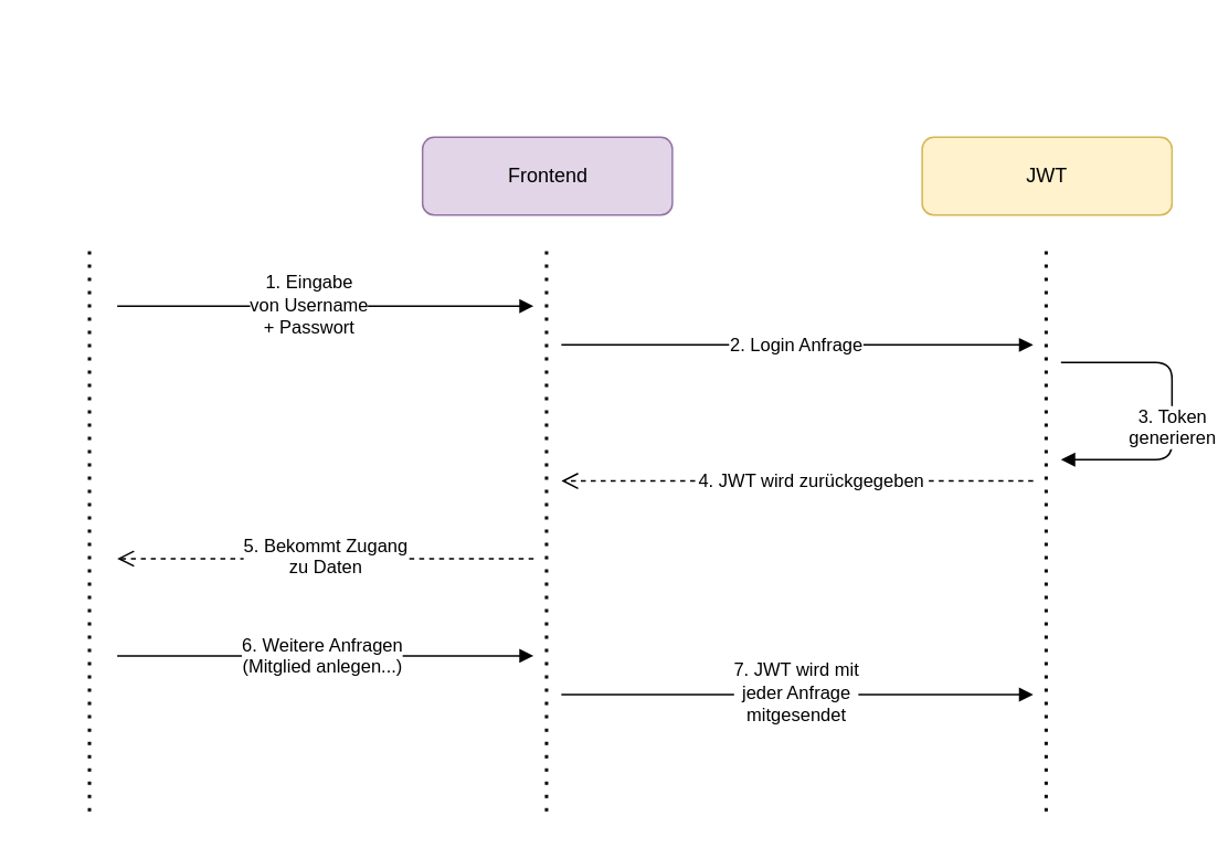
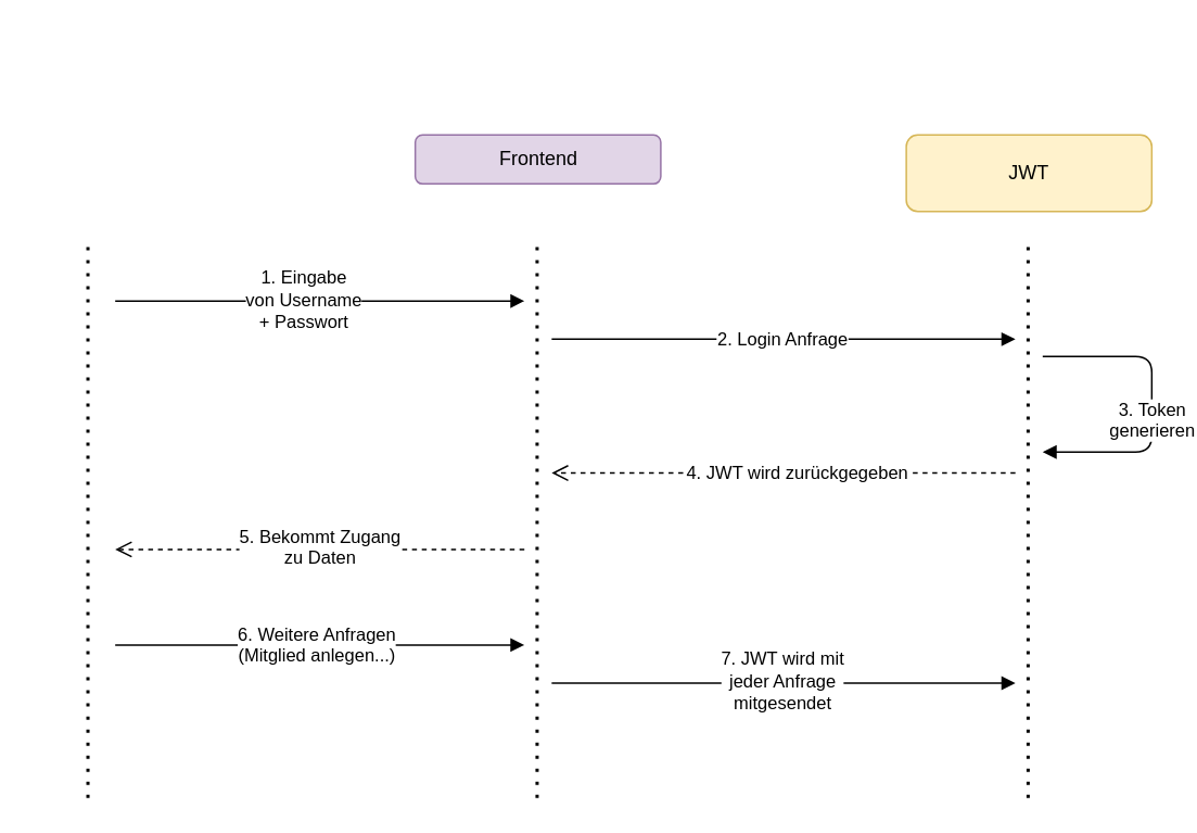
  <mxCell id="0" />
  <mxCell id="1" parent="0" />
  <mxCell id="2" value="" style="group" vertex="1" connectable="0" parent="1"><mxGeometry x="20" y="20" width="686.75" height="469" as="geometry" /></mxCell>
  <mxCell id="3" value="" style="endArrow=none;dashed=1;html=1;dashPattern=1 3;strokeWidth=2;rounded=0;" edge="1" parent="2"><mxGeometry width="50" height="50" relative="1" as="geometry"><mxPoint x="33.5" y="469" as="sourcePoint" /><mxPoint x="33.5" y="128.975" as="targetPoint" /></mxGeometry></mxCell>
- <mxCell id="4" value="Frontend" style="rounded=1;whiteSpace=wrap;html=1;fillColor=#e1d5e7;strokeColor=#9673a6;" vertex="1" parent="2"><mxGeometry x="234.5" y="62.3" width="150.75" height="46.9" as="geometry" /></mxCell>
+ <mxCell id="4" value="Frontend" style="rounded=1;whiteSpace=wrap;html=1;fillColor=#e1d5e7;strokeColor=#9673a6;" vertex="1" parent="2"><mxGeometry x="234.5" y="62.3" width="150.75" height="30" as="geometry" /></mxCell>
  <mxCell id="5" value="JWT" style="rounded=1;whiteSpace=wrap;html=1;fillColor=#fff2cc;strokeColor=#d6b656;" vertex="1" parent="2"><mxGeometry x="536" y="62.3" width="150.75" height="46.9" as="geometry" /></mxCell>
  <mxCell id="6" value="" style="endArrow=none;dashed=1;html=1;dashPattern=1 3;strokeWidth=2;rounded=0;" edge="1" parent="2"><mxGeometry width="50" height="50" relative="1" as="geometry"><mxPoint x="309.305" y="469" as="sourcePoint" /><mxPoint x="309.305" y="128.975" as="targetPoint" /></mxGeometry></mxCell>
  <mxCell id="7" value="" style="endArrow=none;dashed=1;html=1;dashPattern=1 3;strokeWidth=2;rounded=0;" edge="1" parent="2"><mxGeometry width="50" height="50" relative="1" as="geometry"><mxPoint x="610.806" y="469" as="sourcePoint" /><mxPoint x="610.806" y="128.975" as="targetPoint" /></mxGeometry></mxCell>
  <mxCell id="8" value="1. Eingabe&lt;br&gt;von Username&lt;br&gt;+ Passwort" style="html=1;verticalAlign=bottom;endArrow=block;rounded=0;" edge="1" parent="2"><mxGeometry x="-0.077" y="-22" width="80" relative="1" as="geometry"><mxPoint x="50.25" y="164.15" as="sourcePoint" /><mxPoint x="301.5" y="164.15" as="targetPoint" /><mxPoint as="offset" /></mxGeometry></mxCell>
  <mxCell id="9" value="2. Login Anfrage" style="html=1;verticalAlign=bottom;endArrow=block;rounded=0;" edge="1" parent="2"><mxGeometry y="-9" width="80" relative="1" as="geometry"><mxPoint x="318.25" y="187.6" as="sourcePoint" /><mxPoint x="603" y="187.6" as="targetPoint" /><mxPoint as="offset" /></mxGeometry></mxCell>
  <mxCell id="10" value="3. Token&lt;br&gt;generieren" style="html=1;verticalAlign=bottom;endArrow=block;rounded=1;" edge="1" parent="2"><mxGeometry x="0.262" width="80" relative="1" as="geometry"><mxPoint x="619.75" y="198.152" as="sourcePoint" /><mxPoint x="619.75" y="256.778" as="targetPoint" /><Array as="points"><mxPoint x="686.75" y="198.152" /><mxPoint x="686.75" y="256.778" /></Array><mxPoint as="offset" /></mxGeometry></mxCell>
  <mxCell id="11" value="4. JWT wird zurückgegeben" style="html=1;verticalAlign=bottom;endArrow=open;dashed=1;endSize=8;rounded=1;" edge="1" parent="2"><mxGeometry x="-0.059" y="9" relative="1" as="geometry"><mxPoint x="603" y="269.675" as="sourcePoint" /><mxPoint x="318.25" y="269.675" as="targetPoint" /><mxPoint as="offset" /></mxGeometry></mxCell>
  <mxCell id="12" value="5. Bekommt Zugang&lt;br&gt;zu Daten" style="html=1;verticalAlign=bottom;endArrow=open;dashed=1;endSize=8;rounded=1;" edge="1" parent="2"><mxGeometry y="14" relative="1" as="geometry"><mxPoint x="301.5" y="316.575" as="sourcePoint" /><mxPoint x="50.25" y="316.575" as="targetPoint" /><mxPoint as="offset" /></mxGeometry></mxCell>
  <mxCell id="13" value="6. Weitere Anfragen&lt;br&gt;(Mitglied anlegen...)" style="html=1;verticalAlign=bottom;endArrow=block;rounded=1;" edge="1" parent="2"><mxGeometry x="-0.013" y="-16" width="80" relative="1" as="geometry"><mxPoint x="50.25" y="375.2" as="sourcePoint" /><mxPoint x="301.5" y="375.2" as="targetPoint" /><mxPoint as="offset" /></mxGeometry></mxCell>
  <mxCell id="14" value="7. JWT wird mit&lt;br&gt;jeder Anfrage&lt;br&gt;mitgesendet" style="html=1;verticalAlign=bottom;endArrow=block;rounded=1;" edge="1" parent="2"><mxGeometry y="-21" width="80" relative="1" as="geometry"><mxPoint x="318.25" y="398.65" as="sourcePoint" /><mxPoint x="603" y="398.65" as="targetPoint" /><mxPoint as="offset" /></mxGeometry></mxCell>
